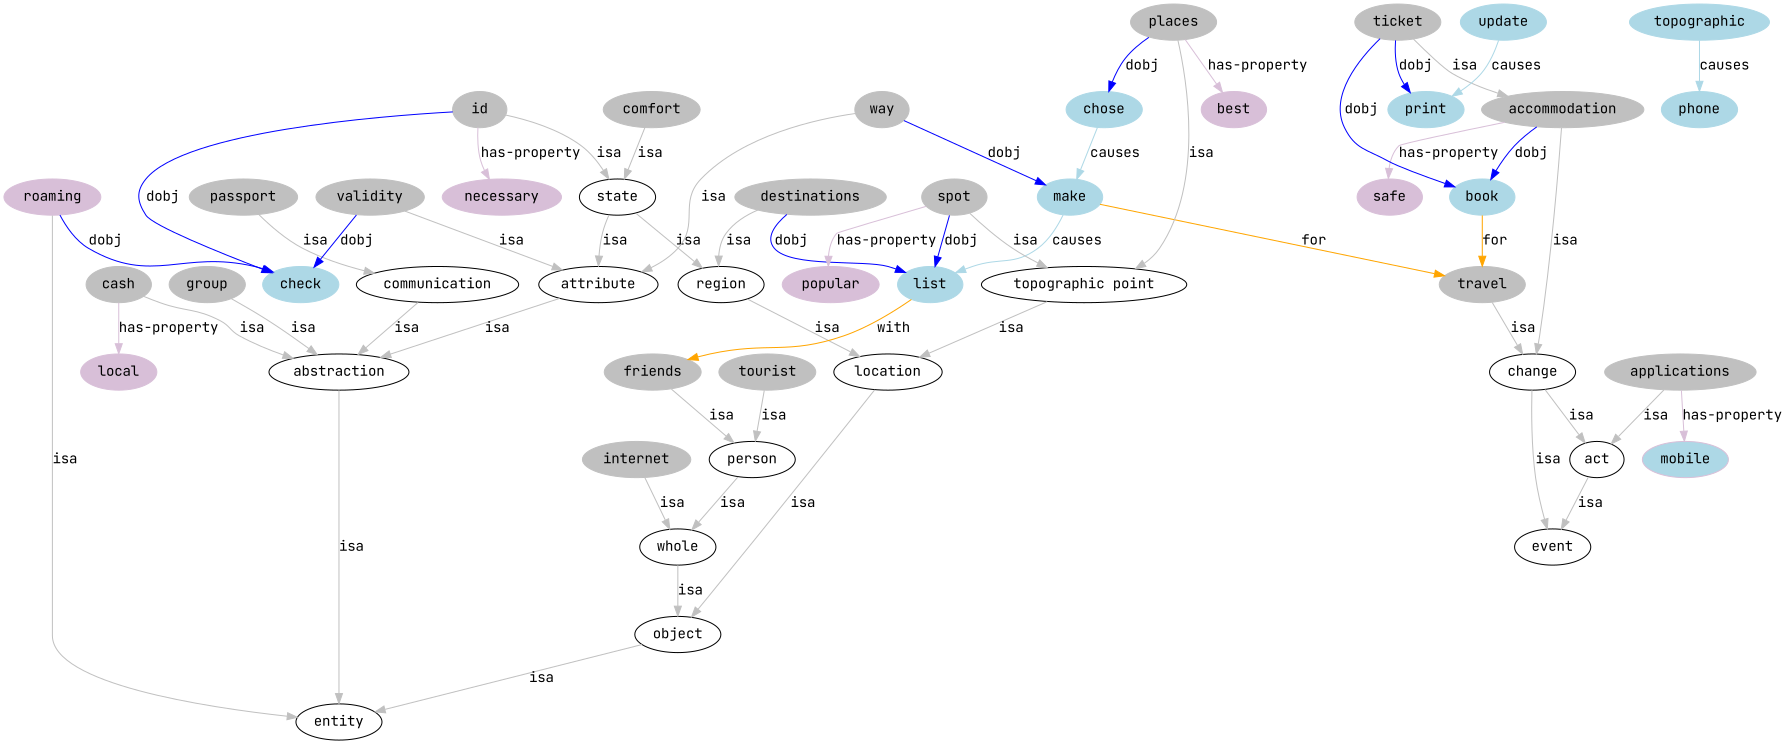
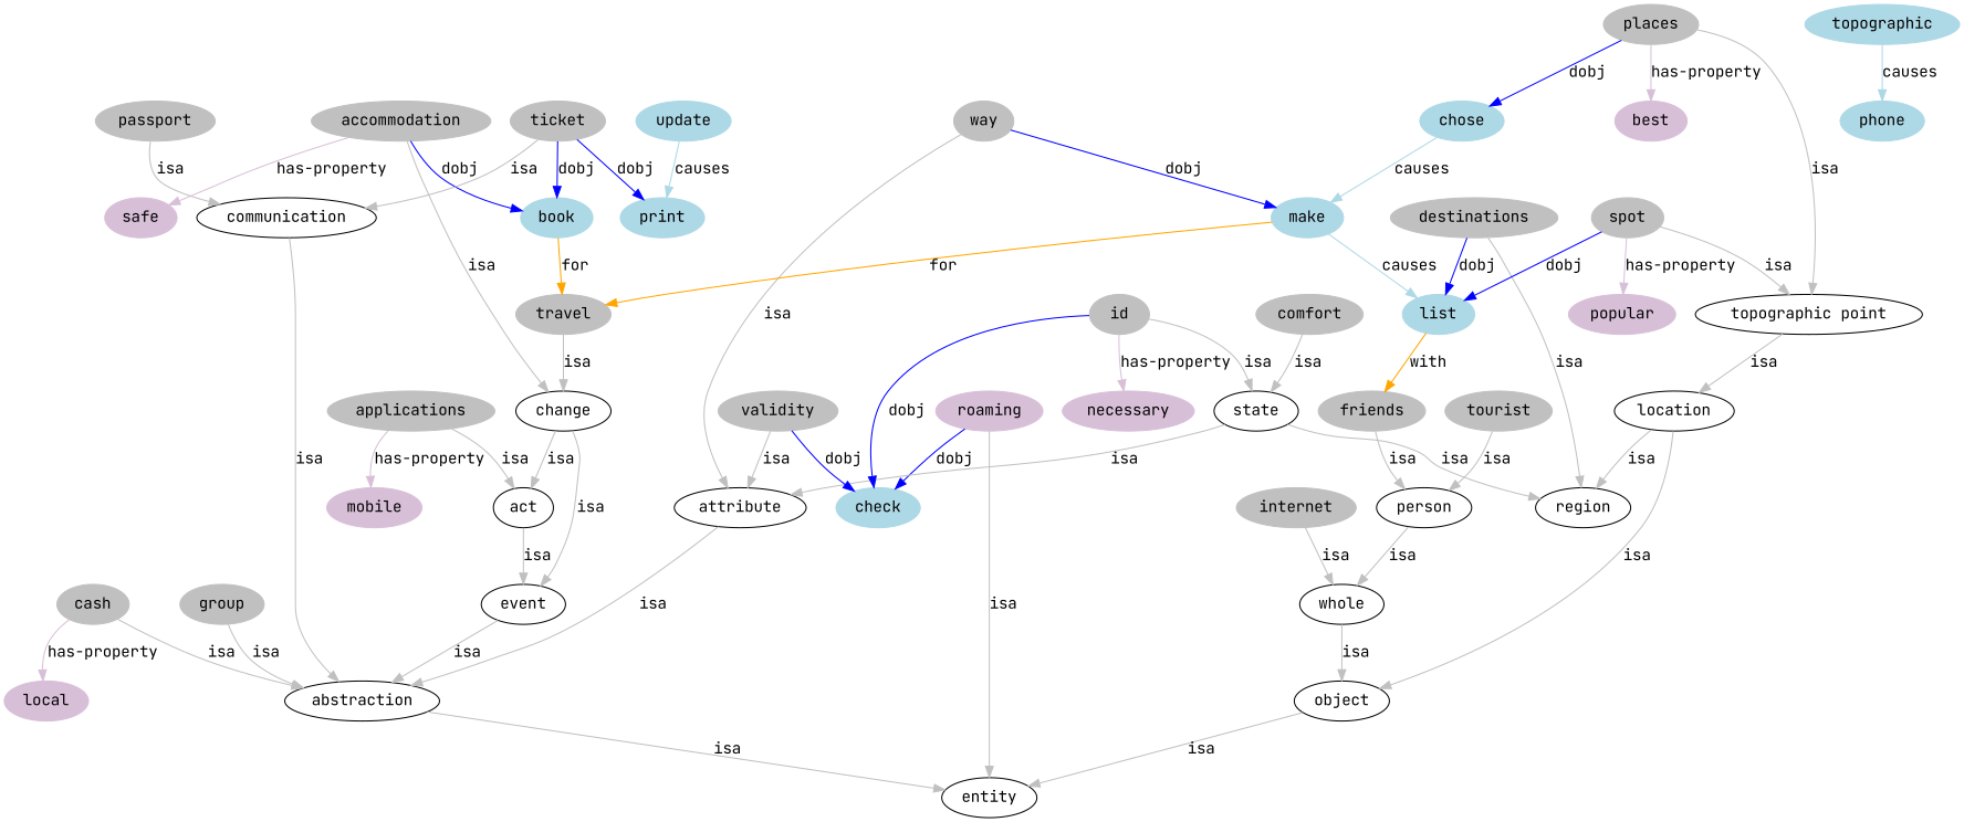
  digraph {
    fontname="JetBrains Mono"
    node [color=grey fontname="JetBrains Mono" style=filled]
    edge [color=grey fontname="JetBrains Mono"]
    roaming [color=thistle]
    entity [color="" style=""]
    check [color=lightblue]
    event [color="" style=""]
    abstraction [color="" style=""]
    change [color="" style=""]
    act [color="" style=""]
    accommodation
    book [color=lightblue]
    safe [color=thistle]
    travel
    applications
-   mobile [color=thistle fillcolor=lightblue]
+   mobile [color=thistle]
    cash
    local [color=thistle]
    state [color="" style=""]
    comfort
    region [color="" style=""]
    attribute [color="" style=""]
    location [color="" style=""]
    object [color="" style=""]
    destinations
    list [color=lightblue]
    friends
    person [color="" style=""]
    whole [color="" style=""]
    id
    necessary [color=thistle]
    internet
    communication [color="" style=""]
    passport
    "topographic point" [color="" style=""]
    ticket
    print [color=lightblue]
    tourist
    validity
    way
    make [color=lightblue]
    spot
    popular [color=thistle]
    places
    chose [color=lightblue]
    best [color=thistle]
    group
    n45 [color=lightblue label=topographic]
    phone [color=lightblue]
    update [color=lightblue]
    roaming -> entity [label=isa]
    roaming -> check [color=blue label=dobj]
+   event -> abstraction [label=isa]
    abstraction -> entity [label=isa]
    change -> event [label=isa]
    change -> act [label=isa]
    act -> event [label=isa]
    accommodation -> change [label=isa]
    accommodation -> book [color=blue label=dobj]
    accommodation -> safe [color=thistle label="has-property"]
    book -> travel [color=orange label=for]
    travel -> change [label=isa]
    applications -> act [label=isa]
    applications -> mobile [color=thistle label="has-property"]
    cash -> abstraction [label=isa]
    cash -> local [color=thistle label="has-property"]
    state -> region [label=isa]
    state -> attribute [label=isa]
    comfort -> state [label=isa]
-   region -> location [label=isa]
+   location -> region [label=isa]
    attribute -> abstraction [label=isa]
    location -> object [label=isa]
    object -> entity [label=isa]
    destinations -> region [label=isa]
    destinations -> list [color=blue label=dobj]
    list -> friends [color=orange label=with]
    friends -> person [label=isa]
    person -> whole [label=isa]
    whole -> object [label=isa]
    id -> check [color=blue label=dobj]
    id -> state [label=isa]
    id -> necessary [color=thistle label="has-property"]
    internet -> whole [label=isa]
    communication -> abstraction [label=isa]
    passport -> communication [label=isa]
    "topographic point" -> location [label=isa]
    ticket -> book [color=blue label=dobj]
-   ticket -> accommodation [label=isa]
+   ticket -> communication [label=isa]
    ticket -> print [color=blue label=dobj]
    tourist -> person [label=isa]
    validity -> check [color=blue label=dobj]
    validity -> attribute [label=isa]
    way -> attribute [label=isa]
    way -> make [color=blue label=dobj]
    make -> travel [color=orange label=for]
    make -> list [color=lightblue label=causes]
    spot -> list [color=blue label=dobj]
    spot -> "topographic point" [label=isa]
    spot -> popular [color=thistle label="has-property"]
    places -> "topographic point" [label=isa]
    places -> chose [color=blue label=dobj]
    places -> best [color=thistle label="has-property"]
    chose -> make [color=lightblue label=causes]
    group -> abstraction [label=isa]
    n45 -> phone [color=lightblue label=causes]
    update -> print [color=lightblue label=causes]
  }
